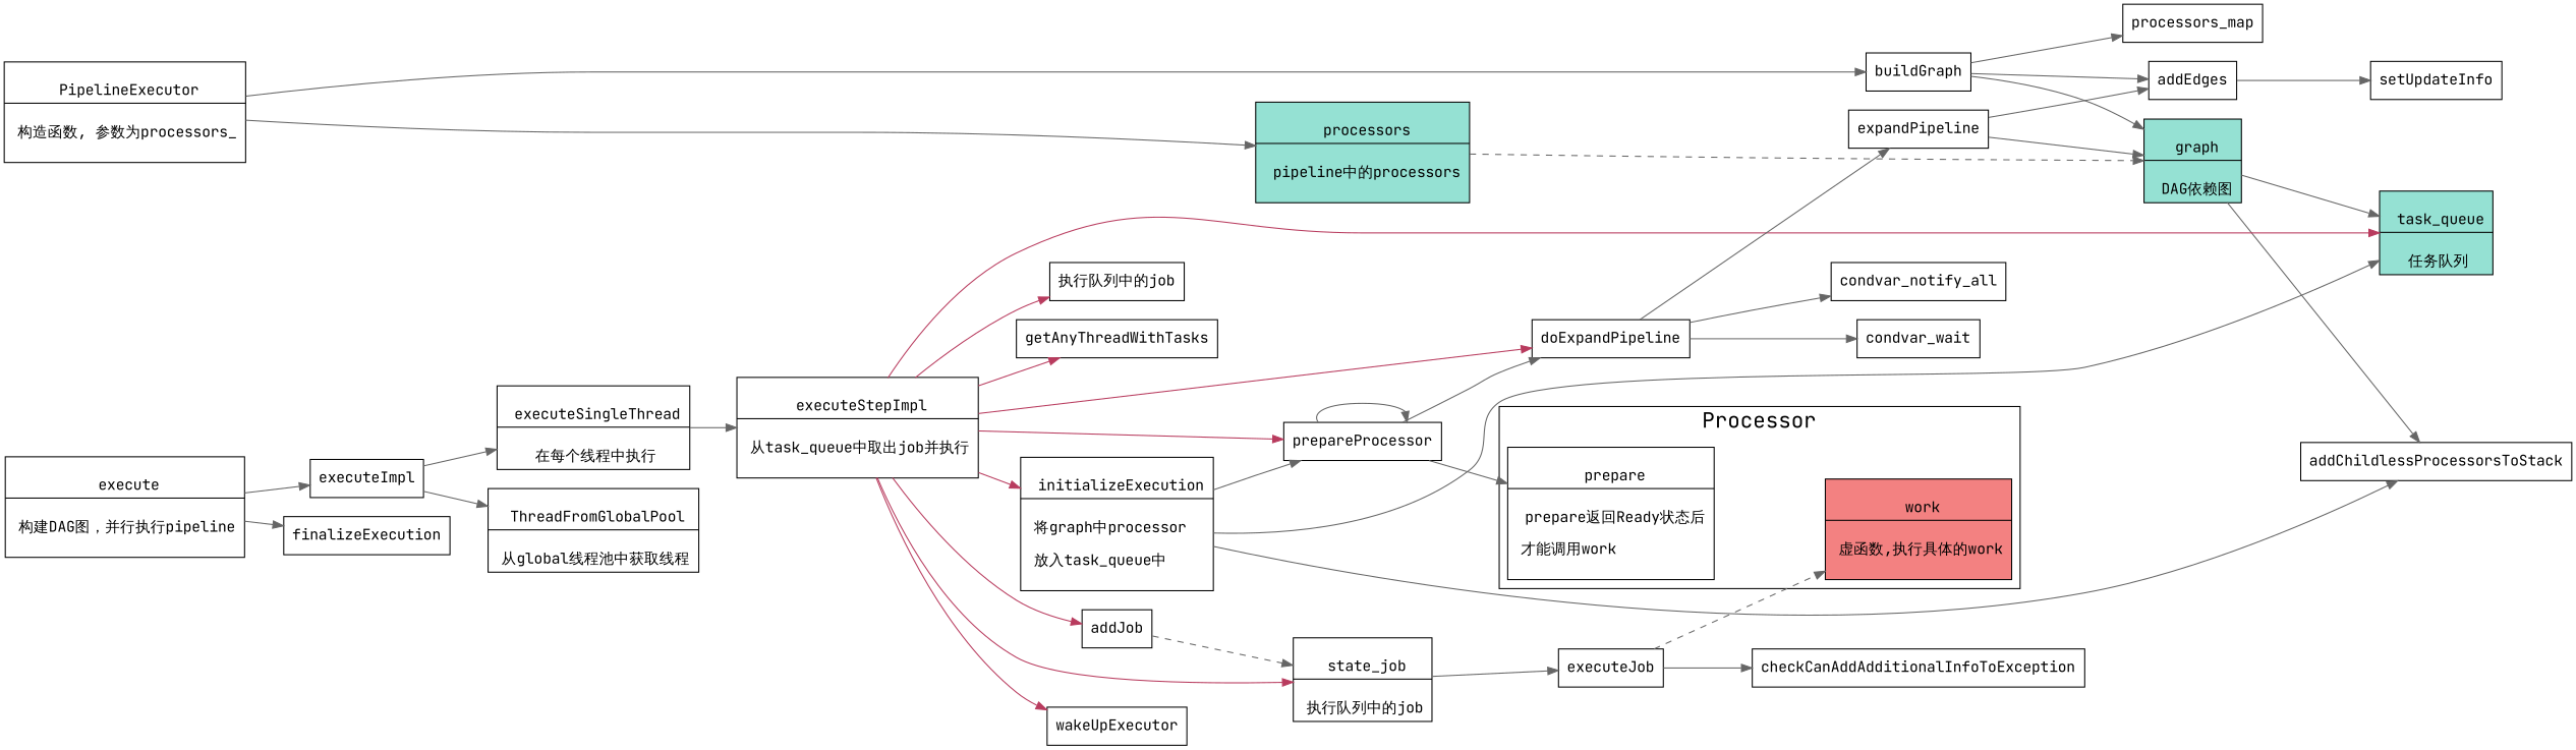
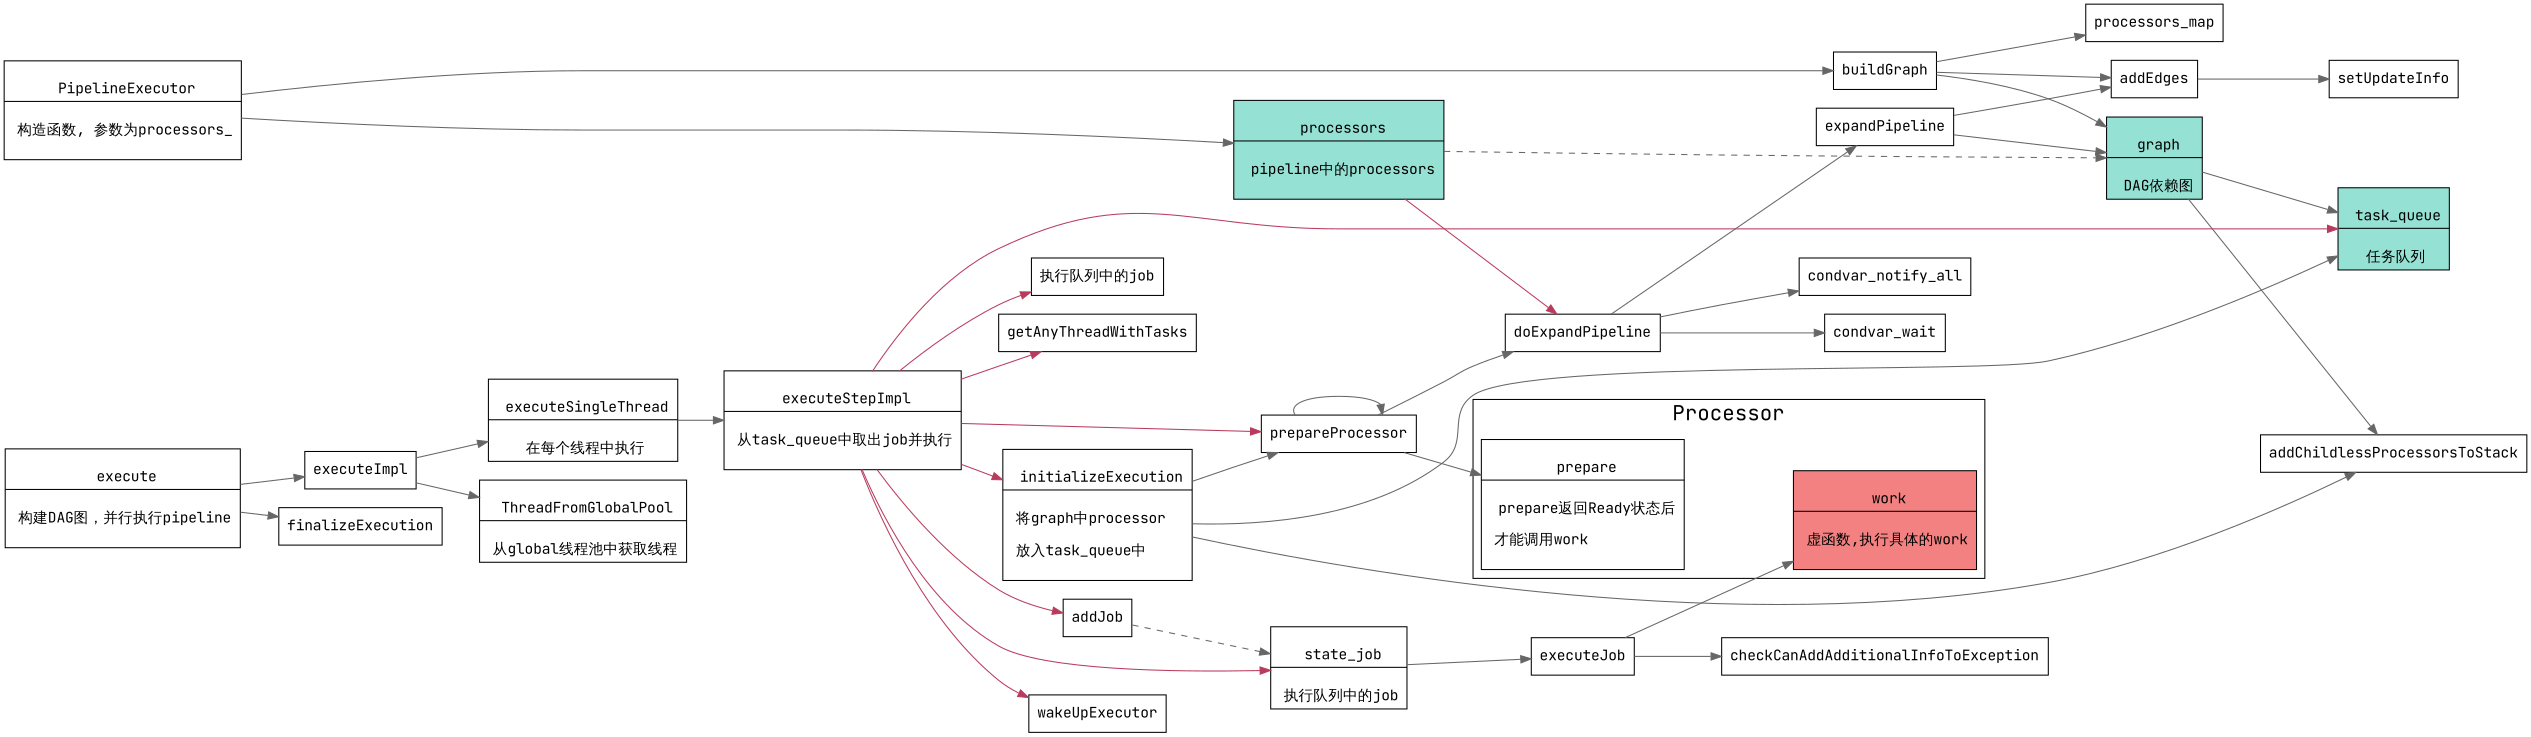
  digraph {
    fontname="JetBrains Mono"
    newrank=true
    rankdir=LR
    node [fontname="JetBrains Mono" shape=box]
    edge [color=gray40 fontname="JetBrains Mono"]
    n1 [label="{{\n      PipelineExecutor|\n      构造函数, 参数为processors_\l\n    }}" shape=record]
    n2 [label="{{\n      execute|\n      构建DAG图，并行执行pipeline\l\n    }}" shape=record]
    n3 [fillcolor="#f38181" label="{{\n        work|\n        虚函数,执行具体的work\l\n      }}" shape=record style=filled]
    n4 [label="{{\n        prepare|\n        prepare返回Ready状态后\l \n        才能调用work\l\n      }}" shape=record]
    n5 [fillcolor="#95e1d3" label="{{\n      processors|\n      pipeline中的processors\l\n    }}" shape=record style=filled]
    buildGraph
    executeImpl
    finalizeExecution
    n9 [fillcolor="#95e1d3" label="{{\n      graph|\n      DAG依赖图\n    }}" shape=record style=filled]
    addEdges
    processors_map
    n12 [label="{{\n      executeSingleThread|\n      在每个线程中执行\n    }}" shape=record]
    n13 [label="{{\n      ThreadFromGlobalPool|\n      从global线程池中获取线程\n    }}" shape=record]
    n14 [label="{{\n      executeStepImpl|\n      从task_queue中取出job并执行\l\n    }}" shape=record]
    n15 [fillcolor="#95e1d3" label="{{\n      task_queue|\n      任务队列\n    }}" shape=record style=filled]
    n16 [label="{{\n      state_job|\n      执行队列中的job\n    }}" shape=record]
    wakeUpExecutor
    n18 [label="执行队列中的job"]
    addJob
    doExpandPipeline
    prepareProcessor
    getAnyThreadWithTasks
    n23 [label="{{\n      initializeExecution|\n      将graph中processor\l\n      放入task_queue中\l\n    }}" shape=record]
    executeJob
    expandPipeline
    condvar_wait
    condvar_notify_all
    addChildlessProcessorsToStack
    checkCanAddAdditionalInfoToException
    setUpdateInfo
    subgraph sub_1 {
      rank=same
      n1
      n2
    }
    subgraph cluster_2 {
      fontsize=20
      label=Processor
      n3
      n4
    }
    n1 -> n5
    n1 -> buildGraph
    n2 -> executeImpl
    n2 -> finalizeExecution
    n5 -> n9 [style=dashed]
    buildGraph -> n9
    buildGraph -> addEdges
    buildGraph -> processors_map
    executeImpl -> n12
    executeImpl -> n13
    n9 -> n15 [style=solid]
    n9 -> addChildlessProcessorsToStack
    addEdges -> setUpdateInfo
    n12 -> n14
    n14 -> n15 [color="#b83b5e"]
    n14 -> n16 [color="#b83b5e"]
    n14 -> wakeUpExecutor [color="#b83b5e"]
    n14 -> n18 [color="#b83b5e"]
    n14 -> addJob [color="#b83b5e"]
-   n14 -> doExpandPipeline [color="#b83b5e"]
+   n5 -> doExpandPipeline [color="#b83b5e"]
    n14 -> prepareProcessor [color="#b83b5e"]
    n14 -> getAnyThreadWithTasks [color="#b83b5e"]
    n14 -> n23 [color="#b83b5e"]
    n16 -> executeJob
    addJob -> n16 [style=dashed]
    doExpandPipeline -> expandPipeline
    doExpandPipeline -> condvar_wait
    doExpandPipeline -> condvar_notify_all
    prepareProcessor -> n4
    prepareProcessor -> doExpandPipeline
    prepareProcessor -> prepareProcessor
    n23 -> n15
    n23 -> prepareProcessor
    n23 -> addChildlessProcessorsToStack
-   executeJob -> n3 [style=dashed]
+   executeJob -> n3
    executeJob -> checkCanAddAdditionalInfoToException
    expandPipeline -> n9
    expandPipeline -> addEdges
  }
